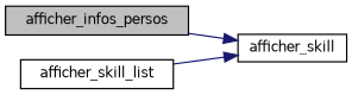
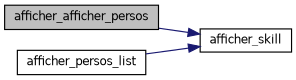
  digraph {
    rankdir=LR
    node [color=black fontname=Helvetica fontsize=10 shape=record]
    edge [color=midnightblue fontname=Helvetica fontsize=10 labelfontname=Helvetica labelfontsize=10 style=solid]
-   n1 [fillcolor=grey75 fontcolor=black height=0.2 label=afficher_infos_persos style=filled width=0.4]
+   n1 [fillcolor=grey75 fontcolor=black height=0.2 label=afficher_afficher_persos style=filled width=0.4]
    n2 [height=0.2 label=afficher_skill width=0.4]
-   n3 [height=0.2 label=afficher_skill_list width=0.4]
+   n3 [height=0.2 label=afficher_persos_list width=0.4]
    n1 -> n2
    n3 -> n2
  }
